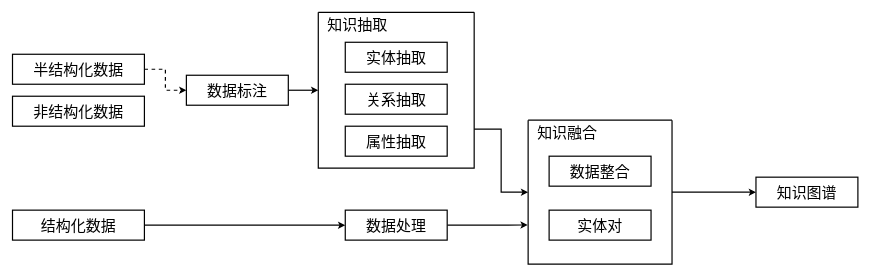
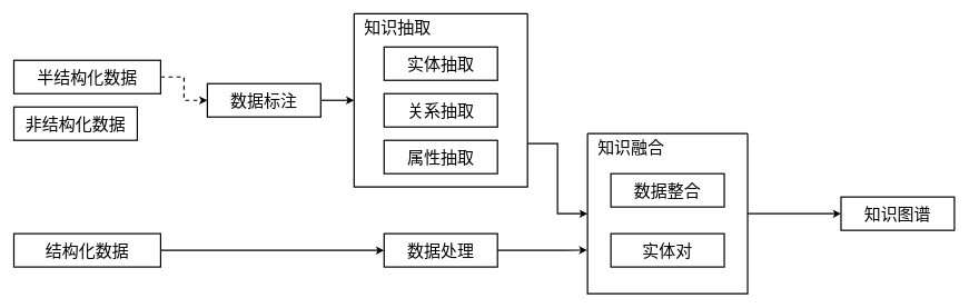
  <mxCell id="0" />
  <mxCell id="1" parent="0" />
  <mxCell id="2" style="edgeStyle=orthogonalEdgeStyle;rounded=0;orthogonalLoop=1;jettySize=auto;html=1;exitX=1;exitY=0.5;exitDx=0;exitDy=0;entryX=0;entryY=0.5;entryDx=0;entryDy=0;strokeWidth=2;dashed=1;" edge="1" parent="1" source="3" target="11"><mxGeometry relative="1" as="geometry" /></mxCell>
  <mxCell id="3" value="&lt;font style=&quot;font-size: 25px;&quot;&gt;半结构化数据&lt;/font&gt;" style="rounded=0;whiteSpace=wrap;html=1;strokeWidth=2;" vertex="1" parent="1"><mxGeometry x="20" y="90" width="220" height="50" as="geometry" /></mxCell>
- <mxCell id="4" value="&lt;font style=&quot;font-size: 25px;&quot;&gt;非结构化数据&lt;/font&gt;" style="rounded=0;whiteSpace=wrap;html=1;strokeWidth=2;" vertex="1" parent="1"><mxGeometry x="20" y="160" width="220" height="50" as="geometry" /></mxCell>
+ <mxCell id="4" value="&lt;font style=&quot;font-size: 25px;&quot;&gt;非结构化数据&lt;/font&gt;" style="rounded=0;whiteSpace=wrap;html=1;strokeWidth=2;" vertex="1" parent="1"><mxGeometry x="20" y="160" width="185" height="50" as="geometry" /></mxCell>
  <mxCell id="5" value="&lt;font style=&quot;font-size: 25px;&quot;&gt;实体抽取&lt;/font&gt;" style="rounded=0;whiteSpace=wrap;html=1;strokeWidth=2;" vertex="1" parent="1"><mxGeometry x="575" y="70" width="170" height="50" as="geometry" /></mxCell>
  <mxCell id="6" value="&lt;font style=&quot;font-size: 25px;&quot;&gt;关系抽取&lt;/font&gt;" style="rounded=0;whiteSpace=wrap;html=1;strokeWidth=2;" vertex="1" parent="1"><mxGeometry x="575" y="140" width="170" height="50" as="geometry" /></mxCell>
  <mxCell id="7" value="&lt;font style=&quot;font-size: 25px;&quot;&gt;属性抽取&lt;/font&gt;" style="rounded=0;whiteSpace=wrap;html=1;strokeWidth=2;" vertex="1" parent="1"><mxGeometry x="575" y="210" width="170" height="50" as="geometry" /></mxCell>
  <mxCell id="8" style="edgeStyle=orthogonalEdgeStyle;rounded=0;orthogonalLoop=1;jettySize=auto;html=1;exitX=1;exitY=0.5;exitDx=0;exitDy=0;strokeWidth=2;" edge="1" parent="1" source="9" target="22"><mxGeometry relative="1" as="geometry" /></mxCell>
  <mxCell id="9" value="&lt;font style=&quot;font-size: 25px;&quot;&gt;结构化数据&lt;/font&gt;" style="rounded=0;whiteSpace=wrap;html=1;strokeWidth=2;" vertex="1" parent="1"><mxGeometry x="20" y="350" width="220" height="50" as="geometry" /></mxCell>
  <mxCell id="10" style="edgeStyle=orthogonalEdgeStyle;rounded=0;orthogonalLoop=1;jettySize=auto;html=1;exitX=1;exitY=0.5;exitDx=0;exitDy=0;entryX=0;entryY=0.5;entryDx=0;entryDy=0;strokeWidth=2;" edge="1" parent="1" source="11" target="15"><mxGeometry relative="1" as="geometry" /></mxCell>
  <mxCell id="11" value="&lt;font style=&quot;font-size: 25px;&quot;&gt;数据标注&lt;/font&gt;" style="rounded=0;whiteSpace=wrap;html=1;strokeWidth=2;" vertex="1" parent="1"><mxGeometry x="310" y="125" width="170" height="50" as="geometry" /></mxCell>
  <mxCell id="12" value="&lt;font style=&quot;font-size: 25px;&quot;&gt;数据整合&lt;/font&gt;" style="rounded=0;whiteSpace=wrap;html=1;strokeWidth=2;" vertex="1" parent="1"><mxGeometry x="915" y="260" width="170" height="50" as="geometry" /></mxCell>
  <mxCell id="13" value="&lt;font style=&quot;font-size: 25px;&quot;&gt;实体对&lt;/font&gt;" style="rounded=0;whiteSpace=wrap;html=1;strokeWidth=2;" vertex="1" parent="1"><mxGeometry x="915" y="350" width="170" height="50" as="geometry" /></mxCell>
  <mxCell id="14" style="edgeStyle=orthogonalEdgeStyle;rounded=0;orthogonalLoop=1;jettySize=auto;html=1;exitX=1;exitY=0.75;exitDx=0;exitDy=0;entryX=0;entryY=0.5;entryDx=0;entryDy=0;strokeWidth=2;" edge="1" parent="1" source="15" target="18"><mxGeometry relative="1" as="geometry" /></mxCell>
  <mxCell id="15" value="" style="swimlane;startSize=0;strokeWidth=2;" vertex="1" parent="1"><mxGeometry x="530" y="20" width="260" height="260" as="geometry"><mxRectangle x="400" y="120" width="50" height="40" as="alternateBounds" /></mxGeometry></mxCell>
  <mxCell id="16" value="&lt;font style=&quot;font-size: 25px;&quot;&gt;知识抽取&lt;/font&gt;" style="text;html=1;align=center;verticalAlign=middle;resizable=0;points=[];autosize=1;strokeColor=none;fillColor=none;" vertex="1" parent="15"><mxGeometry x="5" width="120" height="40" as="geometry" /></mxCell>
  <mxCell id="17" style="edgeStyle=orthogonalEdgeStyle;rounded=0;orthogonalLoop=1;jettySize=auto;html=1;exitX=1;exitY=0.5;exitDx=0;exitDy=0;entryX=0;entryY=0.5;entryDx=0;entryDy=0;strokeWidth=2;" edge="1" parent="1" source="18" target="20"><mxGeometry relative="1" as="geometry" /></mxCell>
  <mxCell id="18" value="" style="swimlane;startSize=0;strokeWidth=2;" vertex="1" parent="1"><mxGeometry x="880" y="200" width="240" height="240" as="geometry"><mxRectangle x="400" y="120" width="50" height="40" as="alternateBounds" /></mxGeometry></mxCell>
  <mxCell id="19" value="&lt;font style=&quot;font-size: 25px;&quot;&gt;知识融合&lt;/font&gt;" style="text;html=1;align=center;verticalAlign=middle;resizable=0;points=[];autosize=1;strokeColor=none;fillColor=none;" vertex="1" parent="18"><mxGeometry x="5" width="120" height="40" as="geometry" /></mxCell>
  <mxCell id="20" value="&lt;font style=&quot;font-size: 25px;&quot;&gt;知识图谱&lt;/font&gt;" style="rounded=0;whiteSpace=wrap;html=1;strokeWidth=2;" vertex="1" parent="1"><mxGeometry x="1260" y="295" width="170" height="50" as="geometry" /></mxCell>
  <mxCell id="21" style="edgeStyle=orthogonalEdgeStyle;rounded=0;orthogonalLoop=1;jettySize=auto;html=1;exitX=1;exitY=0.5;exitDx=0;exitDy=0;entryX=-0.003;entryY=0.728;entryDx=0;entryDy=0;entryPerimeter=0;strokeWidth=2;" edge="1" parent="1" source="22" target="18"><mxGeometry relative="1" as="geometry" /></mxCell>
  <mxCell id="22" value="&lt;span style=&quot;font-size: 25px;&quot;&gt;数据处理&lt;/span&gt;" style="rounded=0;whiteSpace=wrap;html=1;strokeWidth=2;" vertex="1" parent="1"><mxGeometry x="575" y="350" width="170" height="50" as="geometry" /></mxCell>
